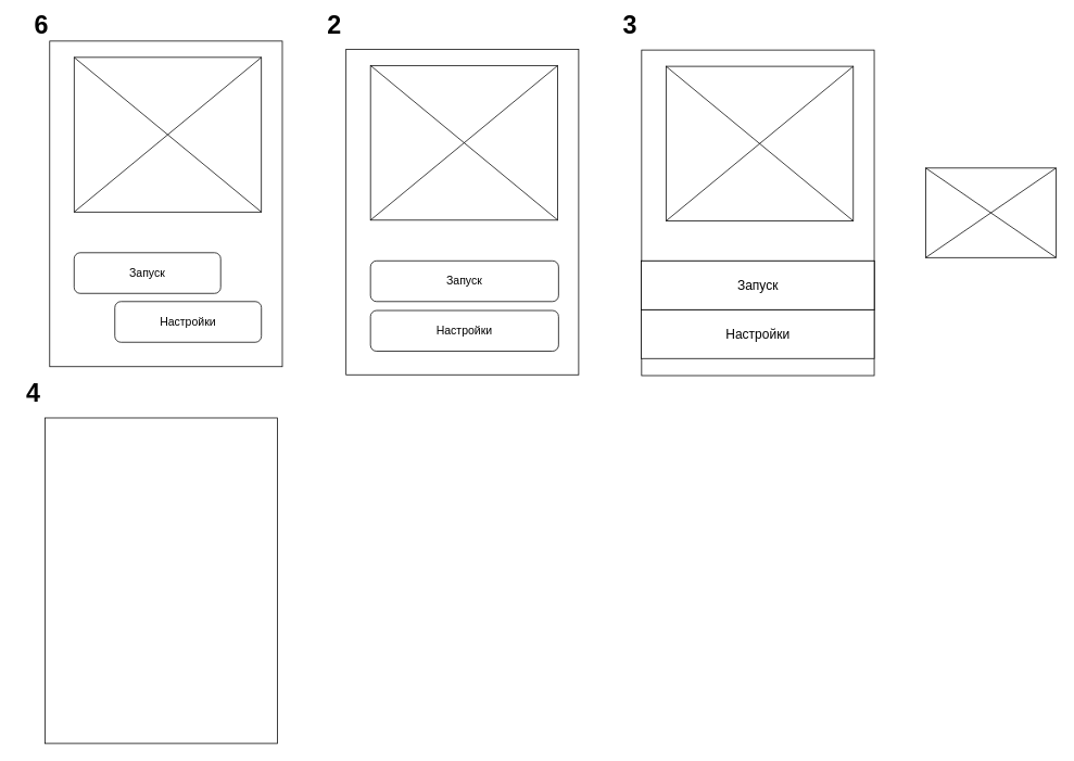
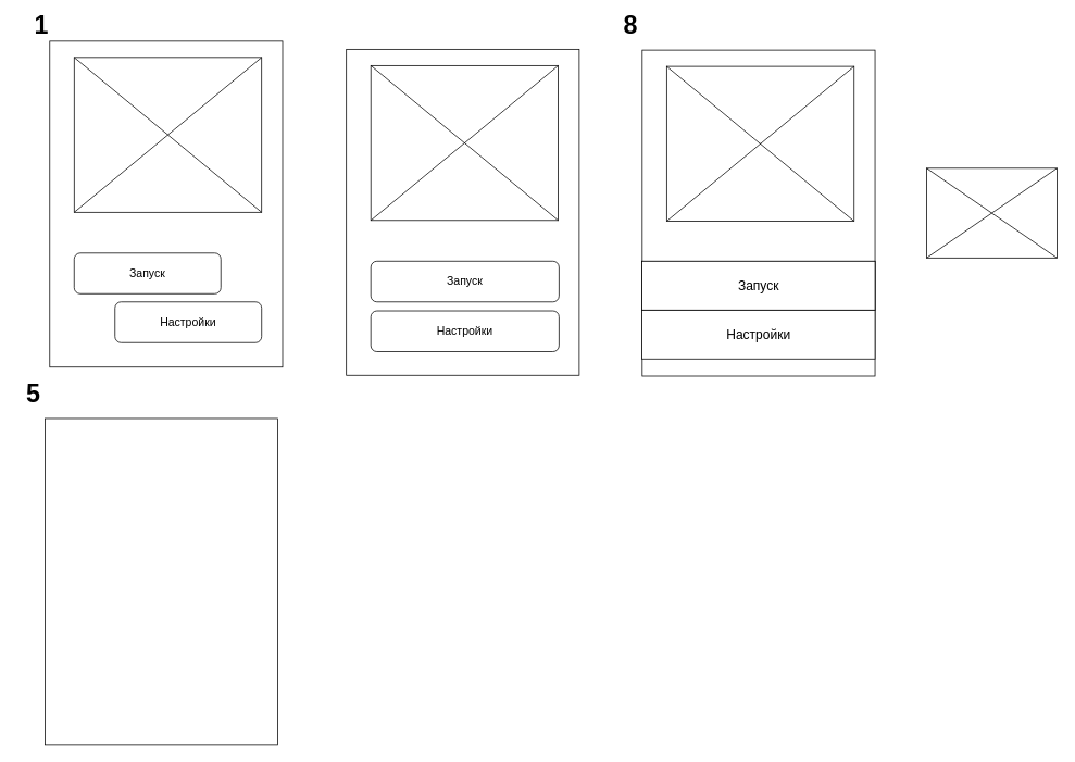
  <mxCell id="0" />
  <mxCell id="1" parent="0" />
  <mxCell id="2" value="" style="rounded=0;whiteSpace=wrap;html=1;" vertex="1" parent="1"><mxGeometry x="60" y="50" width="285.71" height="400" as="geometry" /></mxCell>
  <mxCell id="3" value="" style="group" vertex="1" connectable="0" parent="1"><mxGeometry x="90" y="70" width="230" height="190" as="geometry" /></mxCell>
  <mxCell id="4" value="" style="rounded=0;whiteSpace=wrap;html=1;" vertex="1" parent="3"><mxGeometry width="230" height="190" as="geometry" /></mxCell>
  <mxCell id="5" value="" style="endArrow=none;html=1;exitX=0;exitY=0;exitDx=0;exitDy=0;entryX=1;entryY=1;entryDx=0;entryDy=0;" edge="1" parent="3" source="4" target="4"><mxGeometry width="50" height="50" relative="1" as="geometry"><mxPoint x="-38.333" y="696.667" as="sourcePoint" /><mxPoint x="57.5" y="538.333" as="targetPoint" /></mxGeometry></mxCell>
  <mxCell id="6" value="" style="endArrow=none;html=1;entryX=0;entryY=1;entryDx=0;entryDy=0;exitX=1;exitY=0;exitDx=0;exitDy=0;" edge="1" parent="3" source="4" target="4"><mxGeometry width="50" height="50" relative="1" as="geometry"><mxPoint x="-172.5" y="570" as="sourcePoint" /><mxPoint x="-76.667" y="411.667" as="targetPoint" /></mxGeometry></mxCell>
  <mxCell id="7" value="Запуск" style="rounded=1;whiteSpace=wrap;html=1;fontSize=14;" vertex="1" parent="1"><mxGeometry x="90" y="310" width="180" height="50" as="geometry" /></mxCell>
  <mxCell id="8" value="Настройки" style="rounded=1;whiteSpace=wrap;html=1;fontSize=14;" vertex="1" parent="1"><mxGeometry x="140" y="370" width="180" height="50" as="geometry" /></mxCell>
  <mxCell id="9" value="" style="rounded=0;whiteSpace=wrap;html=1;" vertex="1" parent="1"><mxGeometry x="424" y="60" width="285.71" height="400" as="geometry" /></mxCell>
  <mxCell id="10" value="" style="group" vertex="1" connectable="0" parent="1"><mxGeometry x="454" y="80" width="230" height="190" as="geometry" /></mxCell>
  <mxCell id="11" value="" style="rounded=0;whiteSpace=wrap;html=1;" vertex="1" parent="10"><mxGeometry width="230" height="190" as="geometry" /></mxCell>
  <mxCell id="12" value="" style="endArrow=none;html=1;exitX=0;exitY=0;exitDx=0;exitDy=0;entryX=1;entryY=1;entryDx=0;entryDy=0;" edge="1" parent="10" source="11" target="11"><mxGeometry width="50" height="50" relative="1" as="geometry"><mxPoint x="-38.333" y="696.667" as="sourcePoint" /><mxPoint x="57.5" y="538.333" as="targetPoint" /></mxGeometry></mxCell>
  <mxCell id="13" value="" style="endArrow=none;html=1;entryX=0;entryY=1;entryDx=0;entryDy=0;exitX=1;exitY=0;exitDx=0;exitDy=0;" edge="1" parent="10" source="11" target="11"><mxGeometry width="50" height="50" relative="1" as="geometry"><mxPoint x="-172.5" y="570" as="sourcePoint" /><mxPoint x="-76.667" y="411.667" as="targetPoint" /></mxGeometry></mxCell>
  <mxCell id="14" value="Запуск" style="rounded=1;whiteSpace=wrap;html=1;fontSize=14;" vertex="1" parent="1"><mxGeometry x="454" y="320" width="231" height="50" as="geometry" /></mxCell>
  <mxCell id="15" value="Настройки" style="rounded=1;whiteSpace=wrap;html=1;fontSize=14;" vertex="1" parent="1"><mxGeometry x="454" y="381" width="231" height="50" as="geometry" /></mxCell>
  <mxCell id="16" value="" style="rounded=0;whiteSpace=wrap;html=1;" vertex="1" parent="1"><mxGeometry x="1136" y="206" width="160" height="110" as="geometry" /></mxCell>
  <mxCell id="17" value="" style="endArrow=none;html=1;exitX=0;exitY=0;exitDx=0;exitDy=0;entryX=1;entryY=1;entryDx=0;entryDy=0;" edge="1" parent="1" source="16" target="16"><mxGeometry width="50" height="50" relative="1" as="geometry"><mxPoint x="792.333" y="829.333" as="sourcePoint" /><mxPoint x="859" y="737.667" as="targetPoint" /></mxGeometry></mxCell>
  <mxCell id="18" value="" style="endArrow=none;html=1;entryX=0;entryY=1;entryDx=0;entryDy=0;exitX=1;exitY=0;exitDx=0;exitDy=0;" edge="1" parent="1" source="16" target="16"><mxGeometry width="50" height="50" relative="1" as="geometry"><mxPoint x="699" y="756" as="sourcePoint" /><mxPoint x="765.667" y="664.333" as="targetPoint" /></mxGeometry></mxCell>
- <mxCell id="19" value="&lt;font style=&quot;font-size: 31px&quot;&gt;&lt;b&gt;6&lt;/b&gt;&lt;/font&gt;" style="text;html=1;strokeColor=none;fillColor=none;align=center;verticalAlign=middle;whiteSpace=wrap;rounded=0;fontSize=14;" vertex="1" parent="1"><mxGeometry x="30" y="20" width="40" height="20" as="geometry" /></mxCell>
- <mxCell id="20" value="&lt;font style=&quot;font-size: 31px&quot;&gt;&lt;b&gt;2&lt;/b&gt;&lt;/font&gt;" style="text;html=1;strokeColor=none;fillColor=none;align=center;verticalAlign=middle;whiteSpace=wrap;rounded=0;fontSize=14;" vertex="1" parent="1"><mxGeometry x="390" y="20" width="40" height="20" as="geometry" /></mxCell>
+ <mxCell id="19" value="&lt;font style=&quot;font-size: 31px&quot;&gt;&lt;b&gt;1&lt;/b&gt;&lt;/font&gt;" style="text;html=1;strokeColor=none;fillColor=none;align=center;verticalAlign=middle;whiteSpace=wrap;rounded=0;fontSize=14;" vertex="1" parent="1"><mxGeometry x="30" y="20" width="40" height="20" as="geometry" /></mxCell>
  <mxCell id="21" value="" style="rounded=0;whiteSpace=wrap;html=1;" vertex="1" parent="1"><mxGeometry x="787" y="61" width="285.71" height="400" as="geometry" /></mxCell>
  <mxCell id="22" value="" style="group" vertex="1" connectable="0" parent="1"><mxGeometry x="817" y="81" width="230" height="190" as="geometry" /></mxCell>
  <mxCell id="23" value="" style="rounded=0;whiteSpace=wrap;html=1;" vertex="1" parent="22"><mxGeometry width="230" height="190" as="geometry" /></mxCell>
  <mxCell id="24" value="" style="endArrow=none;html=1;exitX=0;exitY=0;exitDx=0;exitDy=0;entryX=1;entryY=1;entryDx=0;entryDy=0;" edge="1" parent="22" source="23" target="23"><mxGeometry width="50" height="50" relative="1" as="geometry"><mxPoint x="-38.333" y="696.667" as="sourcePoint" /><mxPoint x="57.5" y="538.333" as="targetPoint" /></mxGeometry></mxCell>
  <mxCell id="25" value="" style="endArrow=none;html=1;entryX=0;entryY=1;entryDx=0;entryDy=0;exitX=1;exitY=0;exitDx=0;exitDy=0;" edge="1" parent="22" source="23" target="23"><mxGeometry width="50" height="50" relative="1" as="geometry"><mxPoint x="-172.5" y="570" as="sourcePoint" /><mxPoint x="-76.667" y="411.667" as="targetPoint" /></mxGeometry></mxCell>
- <mxCell id="26" value="&lt;font style=&quot;font-size: 31px&quot;&gt;&lt;b&gt;3&lt;/b&gt;&lt;/font&gt;" style="text;html=1;strokeColor=none;fillColor=none;align=center;verticalAlign=middle;whiteSpace=wrap;rounded=0;fontSize=14;" vertex="1" parent="1"><mxGeometry x="753" y="21" width="40" height="20" as="geometry" /></mxCell>
+ <mxCell id="26" value="&lt;font style=&quot;font-size: 31px&quot;&gt;&lt;b&gt;8&lt;/b&gt;&lt;/font&gt;" style="text;html=1;strokeColor=none;fillColor=none;align=center;verticalAlign=middle;whiteSpace=wrap;rounded=0;fontSize=14;" vertex="1" parent="1"><mxGeometry x="753" y="21" width="40" height="20" as="geometry" /></mxCell>
  <mxCell id="27" value="Запуск" style="rounded=0;whiteSpace=wrap;html=1;fontSize=14;" vertex="1" parent="1"><mxGeometry x="786.71" y="320" width="286" height="60" as="geometry" /></mxCell>
  <mxCell id="28" value="Настройки" style="rounded=0;whiteSpace=wrap;html=1;fontSize=16;" vertex="1" parent="1"><mxGeometry x="786.71" y="380" width="286" height="60" as="geometry" /></mxCell>
  <mxCell id="29" value="Запуск" style="rounded=0;whiteSpace=wrap;html=1;fontSize=16;" vertex="1" parent="1"><mxGeometry x="786.71" y="320" width="286" height="60" as="geometry" /></mxCell>
  <mxCell id="30" value="" style="rounded=0;whiteSpace=wrap;html=1;" vertex="1" parent="1"><mxGeometry x="54.15" y="513" width="285.71" height="400" as="geometry" /></mxCell>
- <mxCell id="31" value="&lt;font style=&quot;font-size: 31px&quot;&gt;&lt;b&gt;4&lt;/b&gt;&lt;/font&gt;" style="text;html=1;strokeColor=none;fillColor=none;align=center;verticalAlign=middle;whiteSpace=wrap;rounded=0;fontSize=14;" vertex="1" parent="1"><mxGeometry x="20.15" y="473" width="40" height="20" as="geometry" /></mxCell>
+ <mxCell id="31" value="&lt;font style=&quot;font-size: 31px&quot;&gt;&lt;b&gt;5&lt;/b&gt;&lt;/font&gt;" style="text;html=1;strokeColor=none;fillColor=none;align=center;verticalAlign=middle;whiteSpace=wrap;rounded=0;fontSize=14;" vertex="1" parent="1"><mxGeometry x="20.15" y="473" width="40" height="20" as="geometry" /></mxCell>
